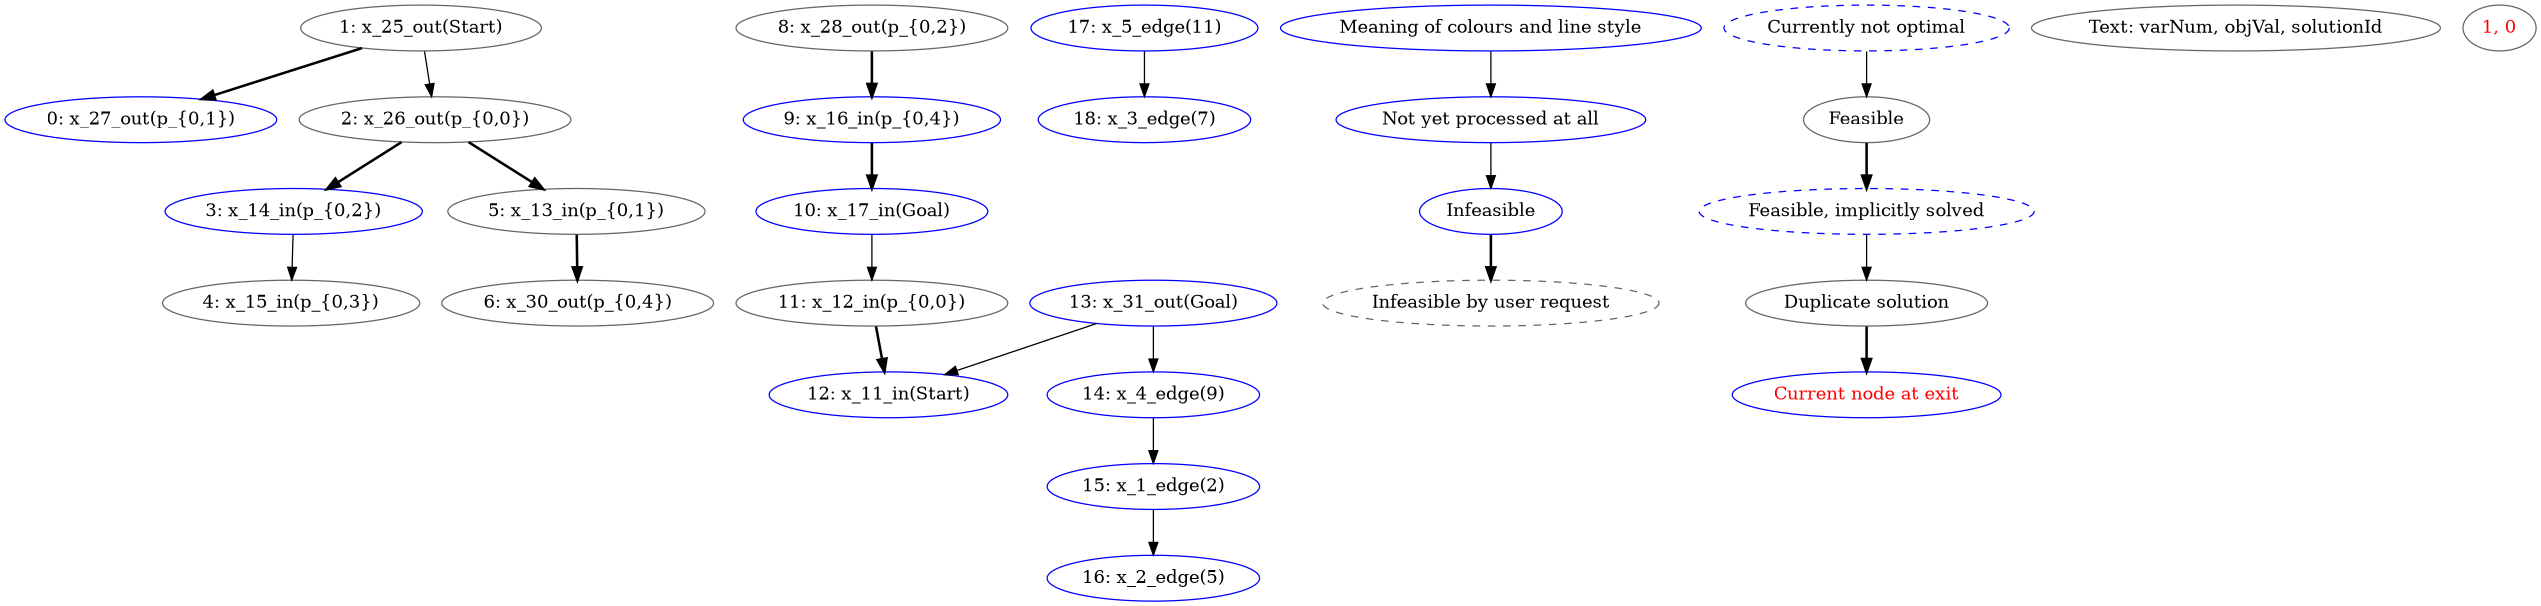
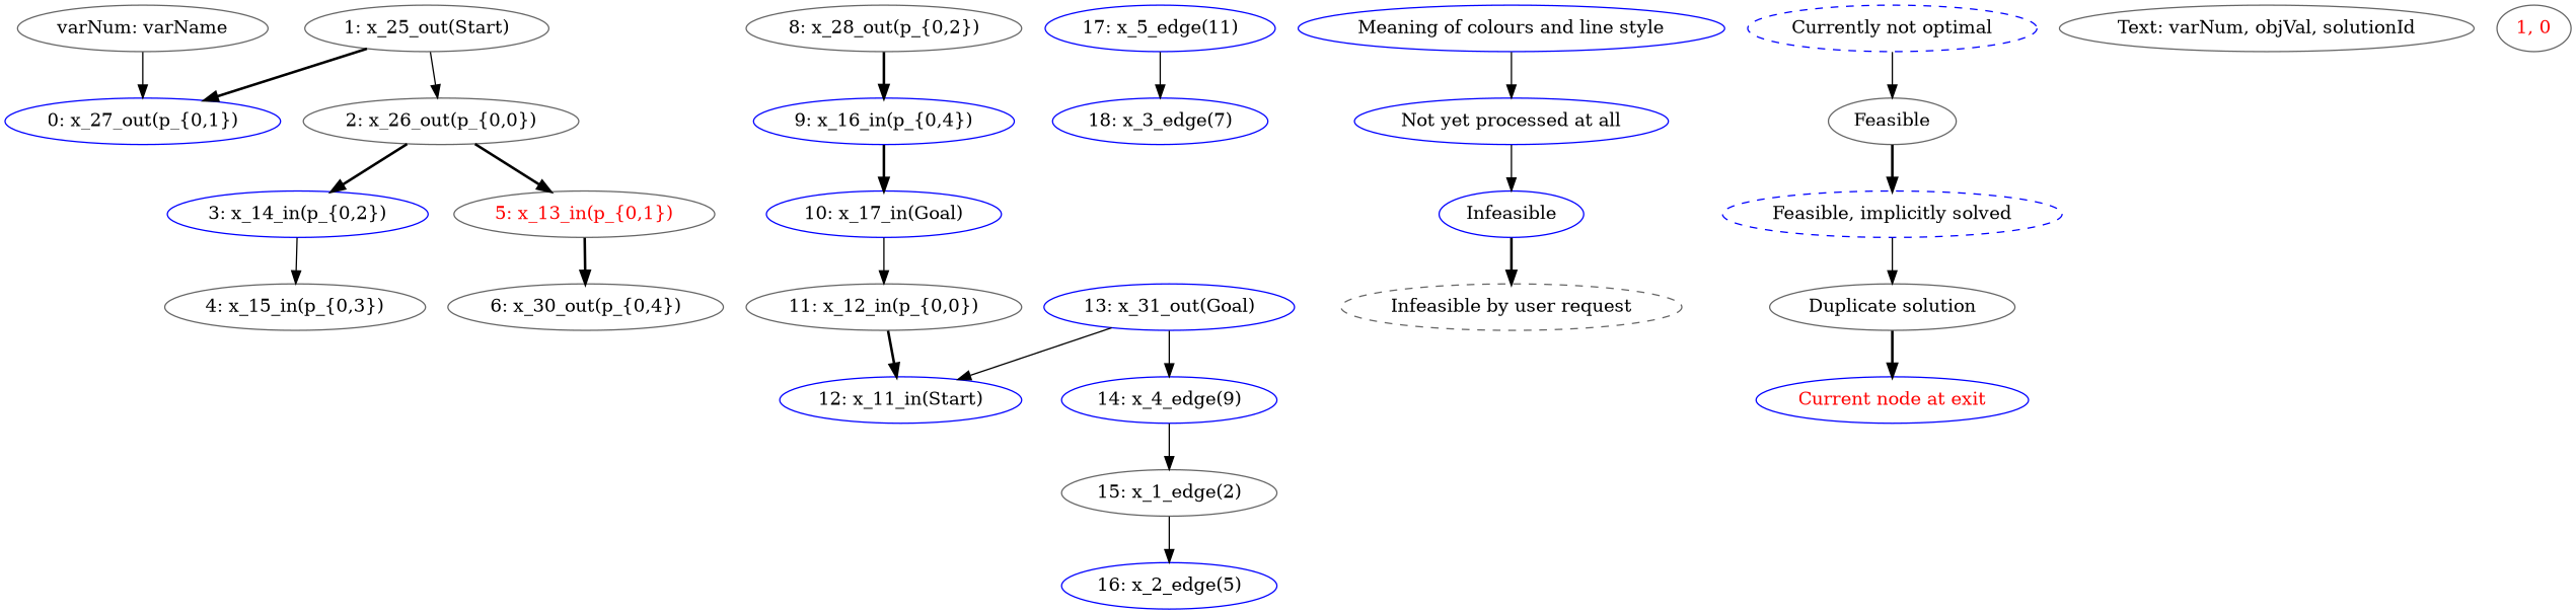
  digraph {
    node [color=blue]
    edge [style=solid]
+   n1 [color=gray40 label="varNum: varName"]
    n2 [label="0: x_27_out(p_{0,1})"]
    n3 [color=gray40 label="1: x_25_out(Start)"]
    n4 [color=gray40 label="2: x_26_out(p_{0,0})"]
    n5 [label="3: x_14_in(p_{0,2})"]
-   n6 [color=gray40 label="5: x_13_in(p_{0,1})"]
+   n6 [color=gray40 label="5: x_13_in(p_{0,1})" fontcolor=red]
    n7 [color=gray40 label="4: x_15_in(p_{0,3})"]
    n8 [color=gray40 label="6: x_30_out(p_{0,4})"]
    n9 [color=gray40 label="8: x_28_out(p_{0,2})"]
    n10 [label="9: x_16_in(p_{0,4})"]
    n11 [label="10: x_17_in(Goal)"]
    n12 [color=gray40 label="11: x_12_in(p_{0,0})"]
    n13 [label="12: x_11_in(Start)"]
    n14 [label="13: x_31_out(Goal)"]
    n15 [label="14: x_4_edge(9)"]
-   n16 [label="15: x_1_edge(2)"]
+   n16 [color=gray40 label="15: x_1_edge(2)"]
    n17 [label="16: x_2_edge(5)"]
    n18 [label="17: x_5_edge(11)"]
    n19 [label="18: x_3_edge(7)"]
    n20 [label="Meaning of colours and line style"]
    n21 [label="Not yet processed at all"]
    n22 [label=Infeasible]
    n23 [color=gray40 label="Infeasible by user request" style=dashed]
    n24 [label="Currently not optimal" style=dashed]
    n25 [color=gray40 label=Feasible]
    n26 [label="Feasible, implicitly solved" style=dashed]
    n27 [color=gray40 label="Duplicate solution"]
    n28 [fontcolor=red label="Current node at exit"]
    n29 [color=gray40 label="Text: varNum, objVal, solutionId"]
    n30 [color=gray40 fontcolor=red label="1, 0"]
+   n1 -> n2
    n3 -> n2 [style=bold]
    n3 -> n4
    n4 -> n5 [style=bold]
    n4 -> n6 [style=bold]
    n5 -> n7
    n6 -> n8 [style=bold]
    n9 -> n10 [style=bold]
    n10 -> n11 [style=bold]
    n11 -> n12
    n12 -> n13 [style=bold]
    n14 -> n13
    n14 -> n15
    n15 -> n16
    n16 -> n17
    n18 -> n19
    n20 -> n21
    n21 -> n22
    n22 -> n23 [style=bold]
    n24 -> n25
    n25 -> n26 [style=bold]
    n26 -> n27
    n27 -> n28 [style=bold]
  }
